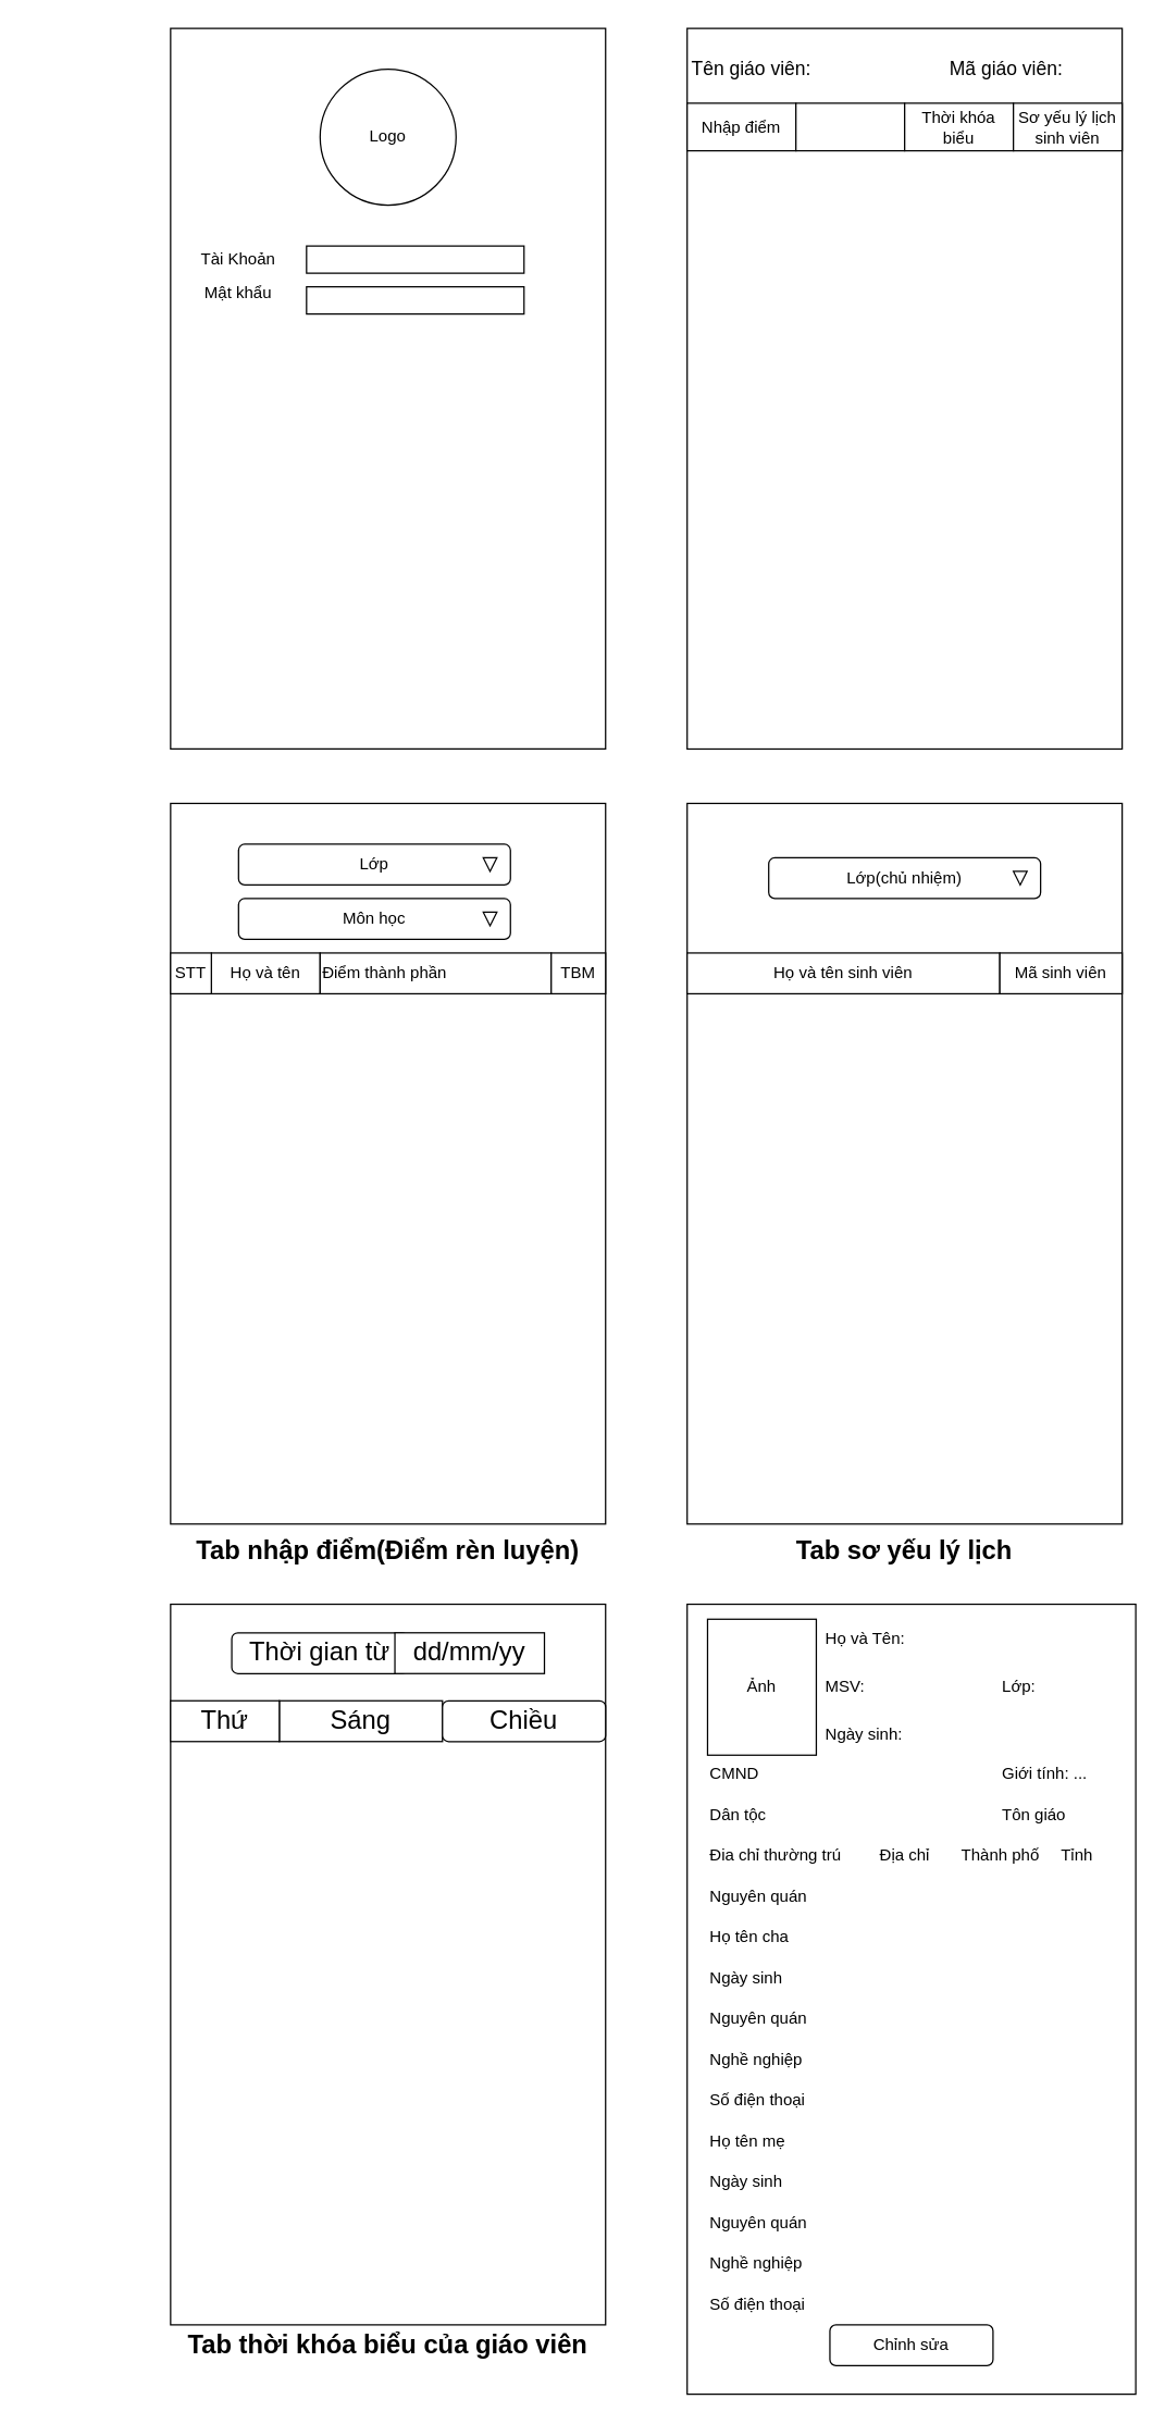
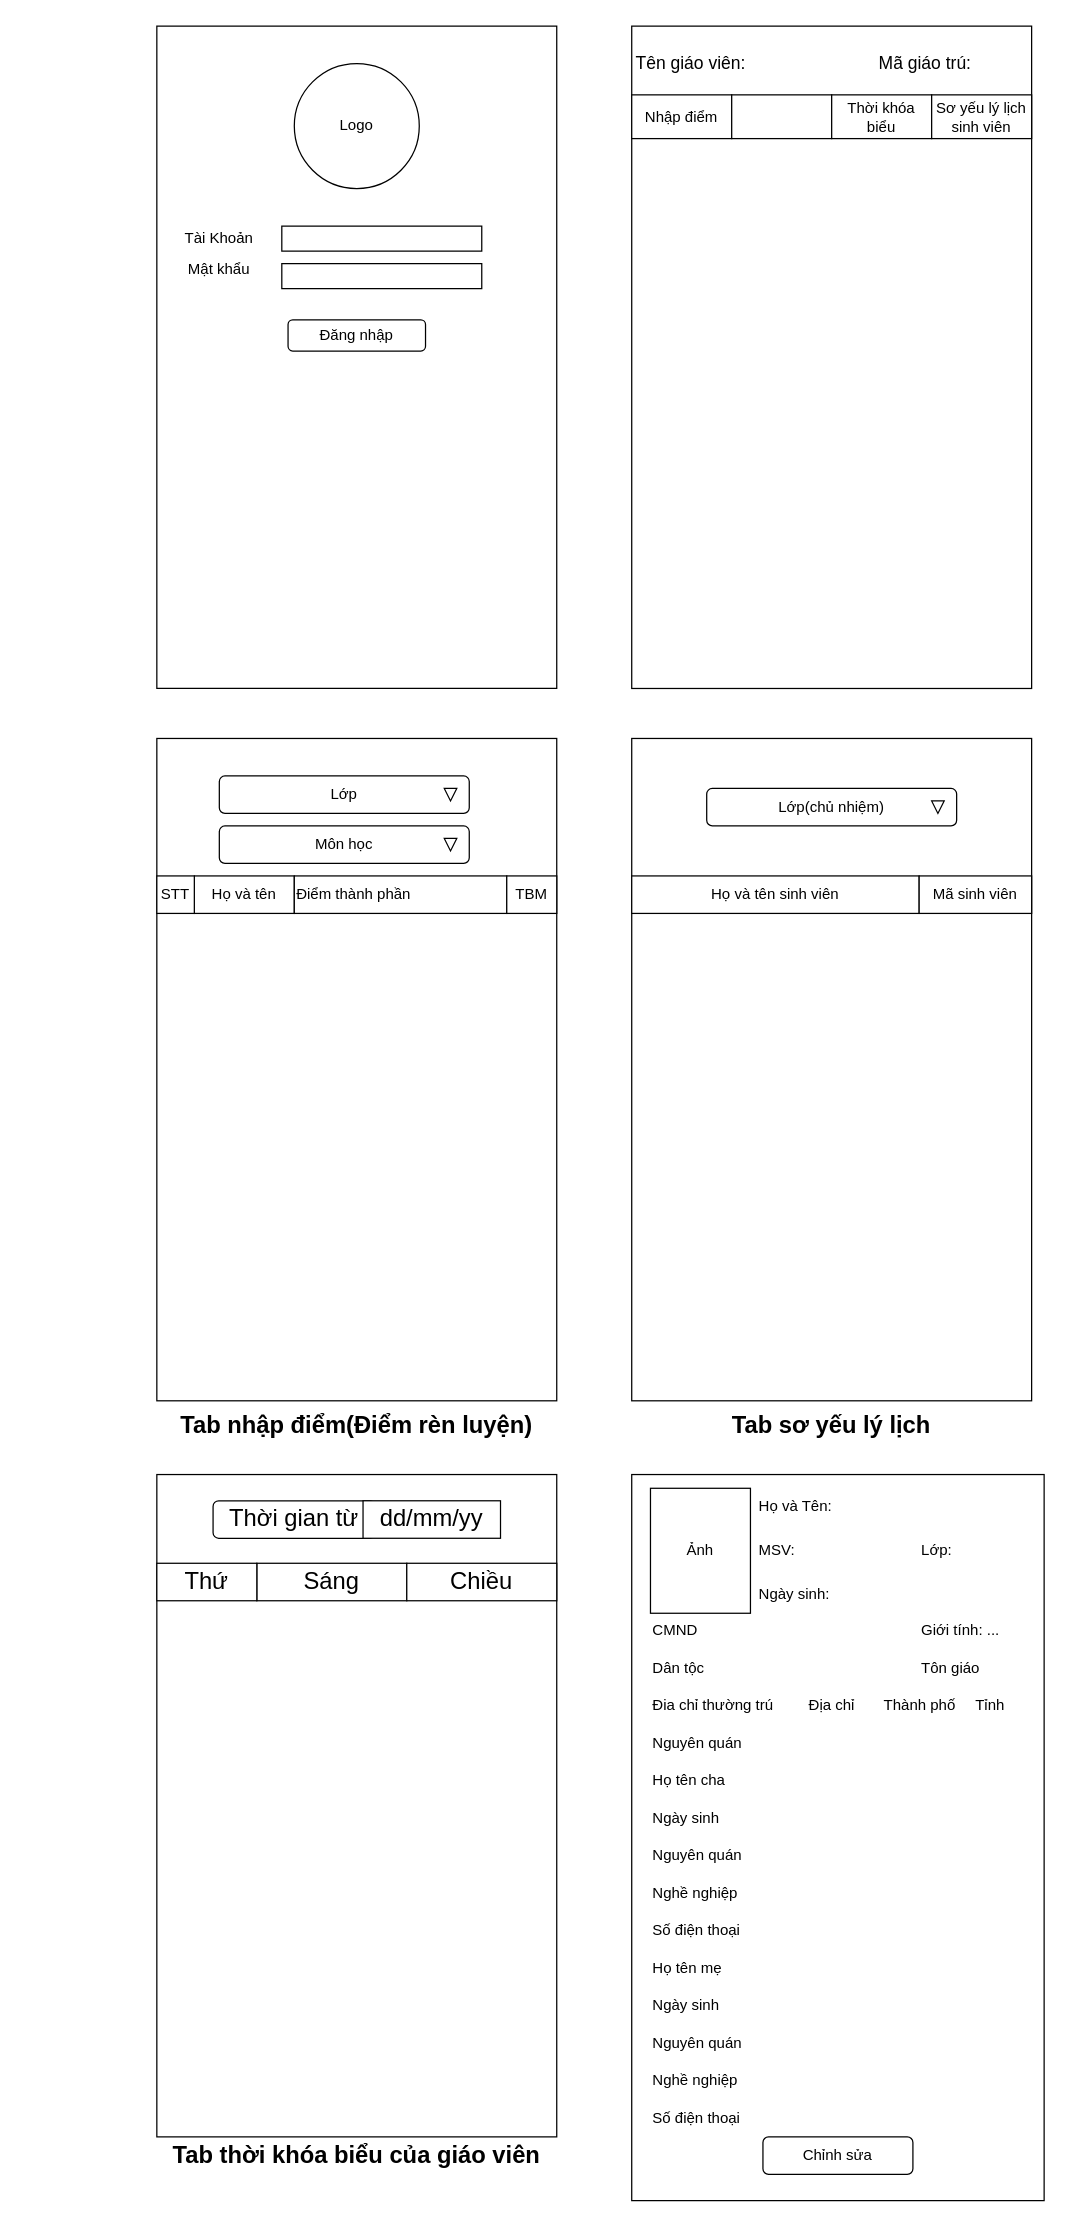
  <mxCell id="0" />
  <mxCell id="1" parent="0" />
  <mxCell id="2" value="" style="verticalLabelPosition=bottom;verticalAlign=top;html=1;shape=mxgraph.basic.rect;fillColor2=none;strokeWidth=1;size=20;indent=5;rotation=90;" parent="1" vertex="1"><mxGeometry x="20" y="125" width="530" height="320" as="geometry" /></mxCell>
  <mxCell id="3" value="" style="verticalLabelPosition=bottom;verticalAlign=top;html=1;shape=mxgraph.basic.rect;fillColor2=none;strokeWidth=1;size=20;indent=5;" parent="1" vertex="1"><mxGeometry x="225" y="180" width="160" height="20" as="geometry" /></mxCell>
  <mxCell id="4" value="" style="verticalLabelPosition=bottom;verticalAlign=top;html=1;shape=mxgraph.basic.rect;fillColor2=none;strokeWidth=1;size=20;indent=5;" parent="1" vertex="1"><mxGeometry x="225" y="210" width="160" height="20" as="geometry" /></mxCell>
  <mxCell id="5" value="Tài Khoản" style="text;html=1;strokeColor=none;fillColor=none;align=center;verticalAlign=middle;whiteSpace=wrap;rounded=0;" parent="1" vertex="1"><mxGeometry x="145" y="175" width="60" height="30" as="geometry" /></mxCell>
  <mxCell id="6" value="Mật khẩu" style="text;html=1;strokeColor=none;fillColor=none;align=center;verticalAlign=middle;whiteSpace=wrap;rounded=0;" parent="1" vertex="1"><mxGeometry x="145" y="200" width="60" height="30" as="geometry" /></mxCell>
+ <mxCell id="7" value="Đăng nhập" style="rounded=1;whiteSpace=wrap;html=1;labelBackgroundColor=none;align=center;" parent="1" vertex="1"><mxGeometry x="230" y="255" width="110" height="25" as="geometry" /></mxCell>
  <mxCell id="8" value="" style="ellipse;whiteSpace=wrap;html=1;aspect=fixed;" parent="1" vertex="1"><mxGeometry x="235" y="50" width="100" height="100" as="geometry" /></mxCell>
  <mxCell id="9" value="Logo" style="text;html=1;strokeColor=none;fillColor=none;align=center;verticalAlign=middle;whiteSpace=wrap;rounded=0;" parent="1" vertex="1"><mxGeometry x="255" y="85" width="60" height="30" as="geometry" /></mxCell>
  <mxCell id="10" value="" style="rounded=0;whiteSpace=wrap;html=1;" parent="1" vertex="1"><mxGeometry x="505" y="20" width="320" height="530" as="geometry" /></mxCell>
  <mxCell id="11" value="&lt;font style=&quot;font-size: 14px&quot;&gt;Tên giáo viên:&lt;/font&gt;" style="text;html=1;strokeColor=none;fillColor=none;align=center;verticalAlign=middle;whiteSpace=wrap;rounded=0;" parent="1" vertex="1"><mxGeometry x="505" y="35" width="95" height="30" as="geometry" /></mxCell>
- <mxCell id="12" value="&lt;font style=&quot;font-size: 14px&quot;&gt;Mã giáo viên:&lt;/font&gt;" style="text;html=1;strokeColor=none;fillColor=none;align=center;verticalAlign=middle;whiteSpace=wrap;rounded=0;" parent="1" vertex="1"><mxGeometry x="695" y="35" width="90" height="30" as="geometry" /></mxCell>
+ <mxCell id="12" value="&lt;font style=&quot;font-size: 14px&quot;&gt;Mã giáo trú:&lt;/font&gt;" style="text;html=1;strokeColor=none;fillColor=none;align=center;verticalAlign=middle;whiteSpace=wrap;rounded=0;" parent="1" vertex="1"><mxGeometry x="695" y="35" width="90" height="30" as="geometry" /></mxCell>
  <mxCell id="13" value="" style="rounded=0;whiteSpace=wrap;html=1;" parent="1" vertex="1"><mxGeometry x="505" y="75" width="80" height="35" as="geometry" /></mxCell>
  <mxCell id="14" value="" style="rounded=0;whiteSpace=wrap;html=1;" parent="1" vertex="1"><mxGeometry x="585" y="75" width="80" height="35" as="geometry" /></mxCell>
  <mxCell id="15" value="" style="rounded=0;whiteSpace=wrap;html=1;" parent="1" vertex="1"><mxGeometry x="665" y="75" width="80" height="35" as="geometry" /></mxCell>
  <mxCell id="16" value="" style="rounded=0;whiteSpace=wrap;html=1;" parent="1" vertex="1"><mxGeometry x="745" y="75" width="80" height="35" as="geometry" /></mxCell>
  <mxCell id="17" value="Nhập điểm" style="text;html=1;strokeColor=none;fillColor=none;align=center;verticalAlign=middle;whiteSpace=wrap;rounded=0;" parent="1" vertex="1"><mxGeometry x="505" y="77.5" width="80" height="30" as="geometry" /></mxCell>
  <mxCell id="18" value="Thời khóa biểu" style="text;html=1;strokeColor=none;fillColor=none;align=center;verticalAlign=middle;whiteSpace=wrap;rounded=0;" parent="1" vertex="1"><mxGeometry x="665" y="77.5" width="80" height="30" as="geometry" /></mxCell>
  <mxCell id="19" value="Sơ yếu lý lịch sinh viên" style="text;html=1;strokeColor=none;fillColor=none;align=center;verticalAlign=middle;whiteSpace=wrap;rounded=0;" parent="1" vertex="1"><mxGeometry x="745" y="77.5" width="80" height="30" as="geometry" /></mxCell>
  <mxCell id="20" value="" style="rounded=0;whiteSpace=wrap;html=1;" parent="1" vertex="1"><mxGeometry x="125" y="590" width="320" height="530" as="geometry" /></mxCell>
  <mxCell id="21" value="Lớp" style="rounded=1;whiteSpace=wrap;html=1;labelBackgroundColor=none;align=center;" parent="1" vertex="1"><mxGeometry x="175" y="620" width="200" height="30" as="geometry" /></mxCell>
  <mxCell id="22" value="" style="triangle;whiteSpace=wrap;html=1;labelBackgroundColor=none;align=center;rotation=90;" parent="1" vertex="1"><mxGeometry x="355" y="630" width="10" height="10" as="geometry" /></mxCell>
  <mxCell id="23" value="Môn học" style="rounded=1;whiteSpace=wrap;html=1;labelBackgroundColor=none;align=center;" parent="1" vertex="1"><mxGeometry x="175" y="660" width="200" height="30" as="geometry" /></mxCell>
  <mxCell id="24" value="" style="triangle;whiteSpace=wrap;html=1;labelBackgroundColor=none;align=center;rotation=90;" parent="1" vertex="1"><mxGeometry x="355" y="670" width="10" height="10" as="geometry" /></mxCell>
  <mxCell id="25" value="Họ và tên" style="rounded=0;whiteSpace=wrap;html=1;labelBackgroundColor=none;align=center;" parent="1" vertex="1"><mxGeometry x="155" y="700" width="80" height="30" as="geometry" /></mxCell>
  <mxCell id="26" value="Điểm thành phần" style="rounded=0;whiteSpace=wrap;html=1;labelBackgroundColor=none;align=left;" parent="1" vertex="1"><mxGeometry x="235" y="700" width="170" height="30" as="geometry" /></mxCell>
  <mxCell id="27" value="TBM" style="rounded=0;whiteSpace=wrap;html=1;labelBackgroundColor=none;align=center;" parent="1" vertex="1"><mxGeometry x="405" y="700" width="40" height="30" as="geometry" /></mxCell>
  <mxCell id="28" value="" style="rounded=0;whiteSpace=wrap;html=1;" parent="1" vertex="1"><mxGeometry x="505" y="590" width="320" height="530" as="geometry" /></mxCell>
  <mxCell id="29" value="Lớp(chủ nhiệm)" style="rounded=1;whiteSpace=wrap;html=1;labelBackgroundColor=none;align=center;" parent="1" vertex="1"><mxGeometry x="565" y="630" width="200" height="30" as="geometry" /></mxCell>
  <mxCell id="30" value="" style="triangle;whiteSpace=wrap;html=1;labelBackgroundColor=none;align=center;rotation=90;" parent="1" vertex="1"><mxGeometry x="745" y="640" width="10" height="10" as="geometry" /></mxCell>
  <mxCell id="31" value="Họ và tên sinh viên" style="rounded=0;whiteSpace=wrap;html=1;labelBackgroundColor=none;align=center;" parent="1" vertex="1"><mxGeometry x="505" y="700" width="230" height="30" as="geometry" /></mxCell>
  <mxCell id="32" value="STT" style="rounded=0;whiteSpace=wrap;html=1;labelBackgroundColor=none;align=center;" parent="1" vertex="1"><mxGeometry x="125" y="700" width="30" height="30" as="geometry" /></mxCell>
  <mxCell id="33" value="Mã sinh viên" style="rounded=0;whiteSpace=wrap;html=1;labelBackgroundColor=none;align=center;" parent="1" vertex="1"><mxGeometry x="735" y="700" width="90" height="30" as="geometry" /></mxCell>
  <mxCell id="34" value="&lt;span style=&quot;font-size: 19px&quot;&gt;&lt;b&gt;Tab nhập điểm(Điểm rèn luyện)&lt;/b&gt;&lt;/span&gt;" style="text;html=1;strokeColor=none;fillColor=none;align=center;verticalAlign=middle;whiteSpace=wrap;rounded=0;fontSize=14;" parent="1" vertex="1"><mxGeometry x="125" y="1125" width="320" height="30" as="geometry" /></mxCell>
  <mxCell id="35" value="&lt;span style=&quot;font-size: 19px&quot;&gt;&lt;b&gt;Tab sơ yếu lý lịch&lt;/b&gt;&lt;/span&gt;" style="text;html=1;strokeColor=none;fillColor=none;align=center;verticalAlign=middle;whiteSpace=wrap;rounded=0;fontSize=14;" parent="1" vertex="1"><mxGeometry x="505" y="1125" width="320" height="30" as="geometry" /></mxCell>
  <mxCell id="36" value="&lt;span style=&quot;font-size: 19px&quot;&gt;&lt;b&gt;Tab thời khóa biểu của giáo viên&lt;/b&gt;&lt;/span&gt;" style="text;html=1;strokeColor=none;fillColor=none;align=center;verticalAlign=middle;whiteSpace=wrap;rounded=0;fontSize=14;" parent="1" vertex="1"><mxGeometry x="125" y="1709" width="320" height="30" as="geometry" /></mxCell>
  <mxCell id="37" value="" style="rounded=0;whiteSpace=wrap;html=1;" parent="1" vertex="1"><mxGeometry x="125" y="1179" width="320" height="530" as="geometry" /></mxCell>
  <mxCell id="38" value="Sáng" style="rounded=0;whiteSpace=wrap;html=1;fontSize=19;" parent="1" vertex="1"><mxGeometry x="205" y="1250" width="120" height="30" as="geometry" /></mxCell>
- <mxCell id="39" value="Chiều" style="whiteSpace=wrap;html=1;fontSize=19;rounded=1;" parent="1" vertex="1"><mxGeometry x="325" y="1250" width="120" height="30" as="geometry" /></mxCell>
+ <mxCell id="39" value="Chiều" style="rounded=0;whiteSpace=wrap;html=1;fontSize=19;" parent="1" vertex="1"><mxGeometry x="325" y="1250" width="120" height="30" as="geometry" /></mxCell>
  <mxCell id="40" value="Thứ" style="rounded=0;whiteSpace=wrap;html=1;fontSize=19;" parent="1" vertex="1"><mxGeometry x="125" y="1250" width="80" height="30" as="geometry" /></mxCell>
  <mxCell id="41" value="Thời gian từ" style="rounded=1;whiteSpace=wrap;html=1;fontSize=19;" parent="1" vertex="1"><mxGeometry x="170" y="1200" width="130" height="30" as="geometry" /></mxCell>
  <mxCell id="42" value="dd/mm/yy" style="rounded=0;whiteSpace=wrap;html=1;fontSize=19;" parent="1" vertex="1"><mxGeometry x="290" y="1200" width="110" height="30" as="geometry" /></mxCell>
  <mxCell id="43" value="" style="rounded=0;whiteSpace=wrap;html=1;" vertex="1" parent="1"><mxGeometry x="505" y="1179" width="330" height="581" as="geometry" /></mxCell>
  <mxCell id="44" value="Đia chỉ thường trú" style="text;html=1;strokeColor=none;fillColor=none;align=left;verticalAlign=middle;whiteSpace=wrap;rounded=0;labelBackgroundColor=none;" vertex="1" parent="1"><mxGeometry x="520" y="1349" width="110" height="30" as="geometry" /></mxCell>
  <mxCell id="45" value="&amp;nbsp;Tỉnh" style="text;html=1;strokeColor=none;fillColor=none;align=left;verticalAlign=middle;whiteSpace=wrap;rounded=0;labelBackgroundColor=none;" vertex="1" parent="1"><mxGeometry x="775" y="1349" width="50" height="30" as="geometry" /></mxCell>
  <mxCell id="46" value="Thành phố" style="text;html=1;strokeColor=none;fillColor=none;align=left;verticalAlign=middle;whiteSpace=wrap;rounded=0;labelBackgroundColor=none;" vertex="1" parent="1"><mxGeometry x="705" y="1349" width="60" height="30" as="geometry" /></mxCell>
  <mxCell id="47" value="Địa chỉ" style="text;html=1;strokeColor=none;fillColor=none;align=left;verticalAlign=middle;whiteSpace=wrap;rounded=0;labelBackgroundColor=none;" vertex="1" parent="1"><mxGeometry x="645" y="1349" width="50" height="30" as="geometry" /></mxCell>
  <mxCell id="48" value="CMND" style="text;html=1;strokeColor=none;fillColor=none;align=left;verticalAlign=middle;whiteSpace=wrap;rounded=0;labelBackgroundColor=none;" vertex="1" parent="1"><mxGeometry x="520" y="1289" width="80" height="30" as="geometry" /></mxCell>
  <mxCell id="49" value="Giới tính: ..." style="text;html=1;strokeColor=none;fillColor=none;align=left;verticalAlign=middle;whiteSpace=wrap;rounded=0;labelBackgroundColor=none;" vertex="1" parent="1"><mxGeometry x="735" y="1289" width="100" height="30" as="geometry" /></mxCell>
  <mxCell id="50" value="Dân tộc" style="text;html=1;strokeColor=none;fillColor=none;align=left;verticalAlign=middle;whiteSpace=wrap;rounded=0;labelBackgroundColor=none;" vertex="1" parent="1"><mxGeometry x="520" y="1319" width="80" height="30" as="geometry" /></mxCell>
  <mxCell id="51" value="Tôn giáo" style="text;html=1;strokeColor=none;fillColor=none;align=left;verticalAlign=middle;whiteSpace=wrap;rounded=0;labelBackgroundColor=none;" vertex="1" parent="1"><mxGeometry x="735" y="1319" width="80" height="30" as="geometry" /></mxCell>
  <mxCell id="52" value="Nguyên quán" style="text;html=1;strokeColor=none;fillColor=none;align=left;verticalAlign=middle;whiteSpace=wrap;rounded=0;labelBackgroundColor=none;" vertex="1" parent="1"><mxGeometry x="520" y="1379" width="110" height="30" as="geometry" /></mxCell>
  <mxCell id="53" value="Họ tên cha" style="text;html=1;strokeColor=none;fillColor=none;align=left;verticalAlign=middle;whiteSpace=wrap;rounded=0;labelBackgroundColor=none;" vertex="1" parent="1"><mxGeometry x="520" y="1409" width="70" height="30" as="geometry" /></mxCell>
  <mxCell id="54" value="Ngày sinh" style="text;html=1;strokeColor=none;fillColor=none;align=left;verticalAlign=middle;whiteSpace=wrap;rounded=0;labelBackgroundColor=none;" vertex="1" parent="1"><mxGeometry x="520" y="1439" width="80" height="30" as="geometry" /></mxCell>
  <mxCell id="55" value="Nghề nghiệp" style="text;html=1;strokeColor=none;fillColor=none;align=left;verticalAlign=middle;whiteSpace=wrap;rounded=0;labelBackgroundColor=none;" vertex="1" parent="1"><mxGeometry x="520" y="1499" width="80" height="30" as="geometry" /></mxCell>
  <mxCell id="56" value="Số điện thoại" style="text;html=1;strokeColor=none;fillColor=none;align=left;verticalAlign=middle;whiteSpace=wrap;rounded=0;labelBackgroundColor=none;" vertex="1" parent="1"><mxGeometry x="520" y="1529" width="80" height="30" as="geometry" /></mxCell>
  <mxCell id="57" value="Nguyên quán" style="text;html=1;strokeColor=none;fillColor=none;align=left;verticalAlign=middle;whiteSpace=wrap;rounded=0;labelBackgroundColor=none;" vertex="1" parent="1"><mxGeometry x="520" y="1469" width="110" height="30" as="geometry" /></mxCell>
  <mxCell id="58" value="Số điện thoại" style="text;html=1;strokeColor=none;fillColor=none;align=left;verticalAlign=middle;whiteSpace=wrap;rounded=0;labelBackgroundColor=none;" vertex="1" parent="1"><mxGeometry x="520" y="1679" width="80" height="30" as="geometry" /></mxCell>
  <mxCell id="59" value="Nghề nghiệp" style="text;html=1;strokeColor=none;fillColor=none;align=left;verticalAlign=middle;whiteSpace=wrap;rounded=0;labelBackgroundColor=none;" vertex="1" parent="1"><mxGeometry x="520" y="1649" width="80" height="30" as="geometry" /></mxCell>
  <mxCell id="60" value="Nguyên quán" style="text;html=1;strokeColor=none;fillColor=none;align=left;verticalAlign=middle;whiteSpace=wrap;rounded=0;labelBackgroundColor=none;" vertex="1" parent="1"><mxGeometry x="520" y="1619" width="110" height="30" as="geometry" /></mxCell>
  <mxCell id="61" value="Ngày sinh" style="text;html=1;strokeColor=none;fillColor=none;align=left;verticalAlign=middle;whiteSpace=wrap;rounded=0;labelBackgroundColor=none;" vertex="1" parent="1"><mxGeometry x="520" y="1589" width="80" height="30" as="geometry" /></mxCell>
  <mxCell id="62" value="Họ tên mẹ" style="text;html=1;strokeColor=none;fillColor=none;align=left;verticalAlign=middle;whiteSpace=wrap;rounded=0;labelBackgroundColor=none;" vertex="1" parent="1"><mxGeometry x="520" y="1559" width="70" height="30" as="geometry" /></mxCell>
  <mxCell id="63" value="Chỉnh sửa" style="rounded=1;whiteSpace=wrap;html=1;labelBackgroundColor=none;align=center;" vertex="1" parent="1"><mxGeometry x="610" y="1709" width="120" height="30" as="geometry" /></mxCell>
  <mxCell id="64" value="Ảnh" style="rounded=0;whiteSpace=wrap;html=1;" vertex="1" parent="1"><mxGeometry x="520" y="1190" width="80" height="100" as="geometry" /></mxCell>
  <mxCell id="65" value="Họ và Tên:" style="text;html=1;strokeColor=none;fillColor=none;align=left;verticalAlign=middle;whiteSpace=wrap;rounded=0;labelBackgroundColor=none;" vertex="1" parent="1"><mxGeometry x="605" y="1190" width="100" height="30" as="geometry" /></mxCell>
  <mxCell id="66" value="MSV:&amp;nbsp;" style="text;html=1;strokeColor=none;fillColor=none;align=left;verticalAlign=middle;whiteSpace=wrap;rounded=0;labelBackgroundColor=none;" vertex="1" parent="1"><mxGeometry x="605" y="1225" width="100" height="30" as="geometry" /></mxCell>
  <mxCell id="67" value="Ngày sinh:" style="text;html=1;strokeColor=none;fillColor=none;align=left;verticalAlign=middle;whiteSpace=wrap;rounded=0;labelBackgroundColor=none;" vertex="1" parent="1"><mxGeometry x="605" y="1260" width="100" height="30" as="geometry" /></mxCell>
  <mxCell id="68" value="Lớp:" style="text;html=1;strokeColor=none;fillColor=none;align=left;verticalAlign=middle;whiteSpace=wrap;rounded=0;labelBackgroundColor=none;" vertex="1" parent="1"><mxGeometry x="735" y="1225" width="100" height="30" as="geometry" /></mxCell>
